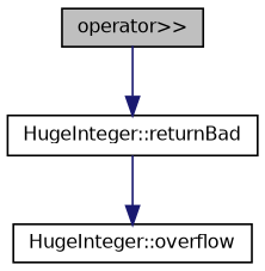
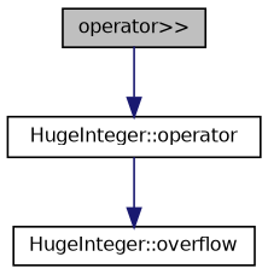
  digraph {
    rankdir=TB
    node [color=black fillcolor=white fontname=Helvetica fontsize=10 shape=record style=filled]
    edge [color=midnightblue fontname=Helvetica fontsize=10 labelfontname=Helvetica labelfontsize=10 style=solid]
    n1 [fillcolor=grey75 fontcolor=black height=0.2 label="operator\>\>" width=0.4]
-   n2 [height=0.2 label="HugeInteger::returnBad" width=0.4]
+   n2 [height=0.2 label="HugeInteger::operator" width=0.4]
    n3 [height=0.2 label="HugeInteger::overflow" width=0.4]
    n1 -> n2
    n2 -> n3
  }
